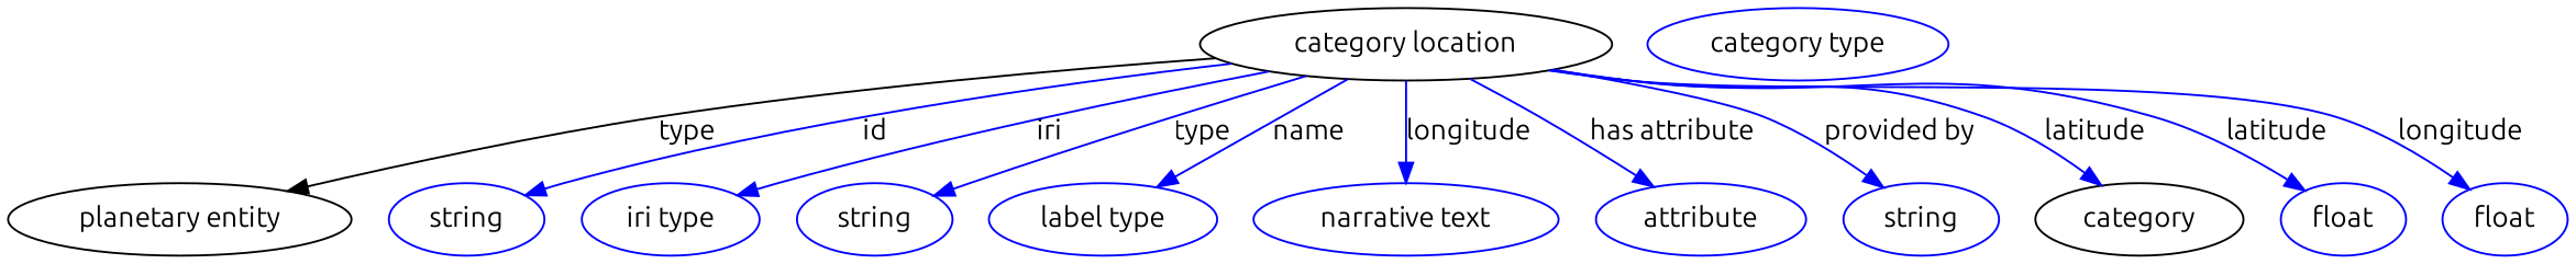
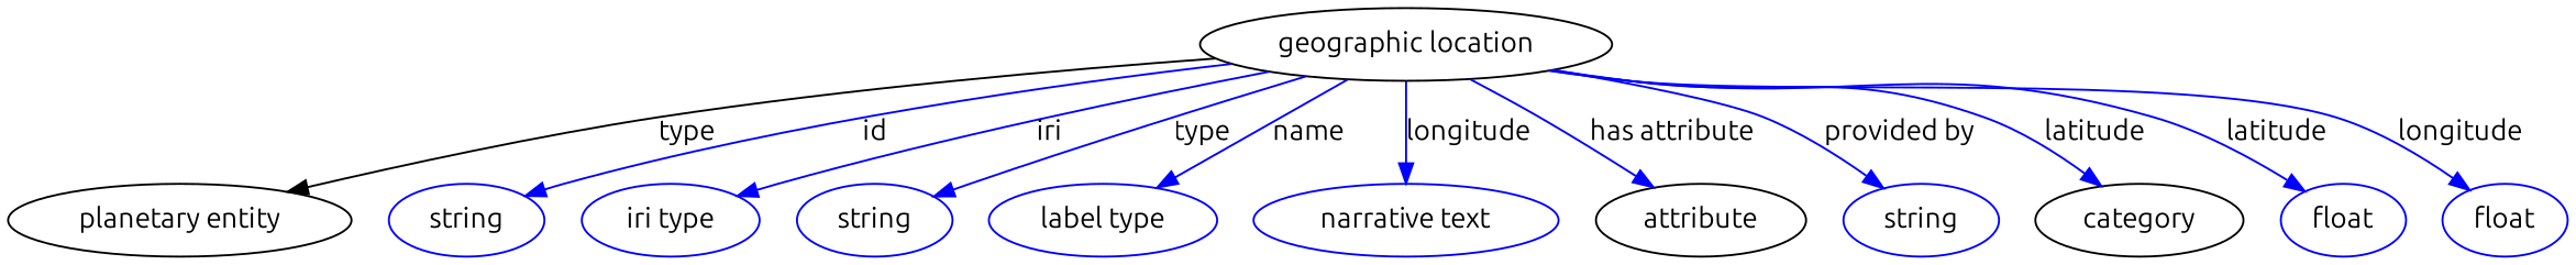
  digraph {
    fontname=Ubuntu
    node [fontname=Ubuntu color=blue]
    edge [fontname=Ubuntu color=blue style=solid]
-   n1 [height=0.5 label="category location" width=2.8345 color=""]
+   n1 [height=0.5 label="geographic location" width=2.8345 color=""]
    "planetary entity" [height=0.5 width=2.3651 color=""]
    n3 [height=0.5 label=string width=1.0652]
    n4 [height=0.5 label="iri type" width=1.2277]
    n5 [height=0.5 label=string width=1.0652]
    n6 [height=0.5 label="label type" width=1.5707]
    n7 [height=0.5 label="narrative text" width=2.0943]
-   n8 [height=0.5 label=attribute width=1.4443]
+   n8 [color=black height=0.5 label=attribute width=1.4443]
    n9 [height=0.5 label=string width=1.0652]
    category [height=0.5 width=1.4263 color=""]
    n11 [height=0.5 label=float width=0.86659]
    n12 [height=0.5 label=float width=0.86659]
-   n13 [height=0.5 label="category type" width=2.0762]
    n1 -> "planetary entity" [label=type color="" style=""]
    n1 -> n3 [label=id]
    n1 -> n4 [label=iri]
    n1 -> n5 [label=type]
    n1 -> n6 [label=name]
    n1 -> n7 [label=longitude]
    n1 -> n8 [label="has attribute"]
    n1 -> n9 [label="provided by"]
    n1 -> category [label=latitude]
    n1 -> n11 [label=latitude]
    n1 -> n12 [label=longitude]
  }
